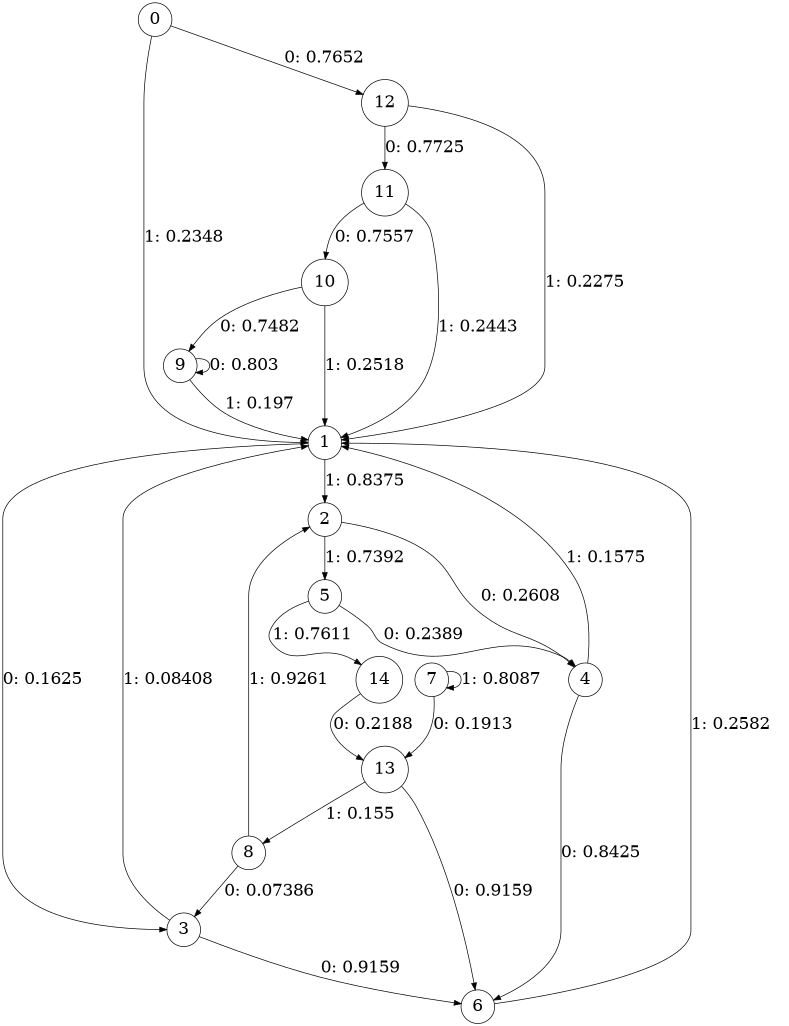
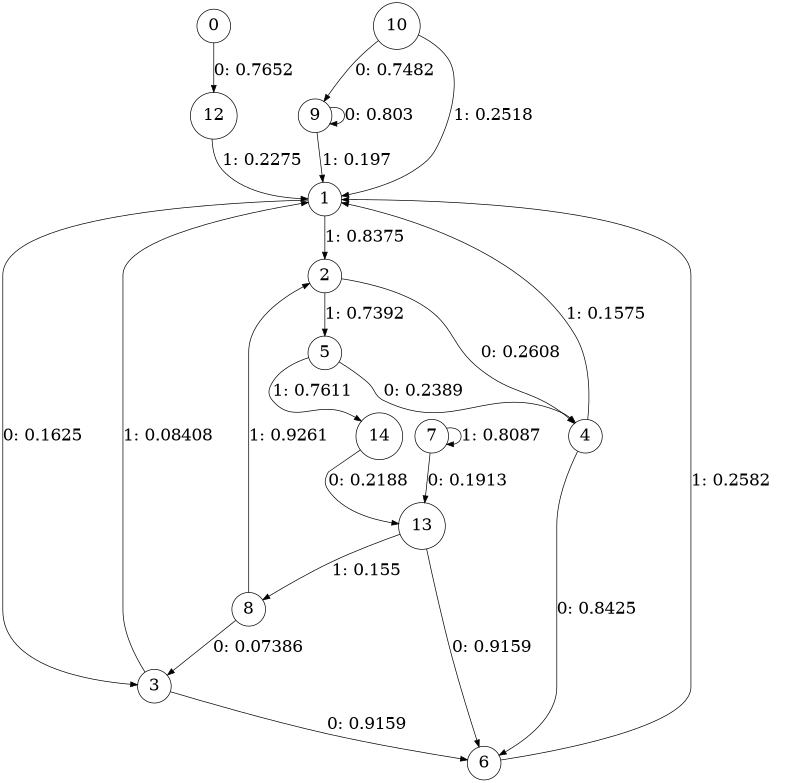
  digraph {
    node [fontsize=24 shape=circle]
    edge [fontsize=24]
    0
    12
    1
-   11
    3
    2
    10
    6
    4
    5
    14
    13
    8
    7
    9
    0 -> 12 [label="0: 0.7652   "]
-   0 -> 1 [label="1: 0.2348   "]
    12 -> 1 [label="1: 0.2275   "]
-   12 -> 11 [label="0: 0.7725   "]
    1 -> 3 [label="0: 0.1625   "]
    1 -> 2 [label="1: 0.8375   "]
-   11 -> 1 [label="1: 0.2443   "]
-   11 -> 10 [label="0: 0.7557   "]
    3 -> 1 [label="1: 0.08408  "]
    3 -> 6 [label="0: 0.9159   "]
    2 -> 4 [label="0: 0.2608   "]
    2 -> 5 [label="1: 0.7392   "]
    10 -> 1 [label="1: 0.2518   "]
    10 -> 9 [label="0: 0.7482   "]
    6 -> 1 [label="1: 0.2582   "]
    4 -> 1 [label="1: 0.1575   "]
    4 -> 6 [label="0: 0.8425   "]
    5 -> 4 [label="0: 0.2389   "]
    5 -> 14 [label="1: 0.7611   "]
    14 -> 13 [label="0: 0.2188   "]
    13 -> 6 [label="0: 0.9159   "]
    13 -> 8 [label="1: 0.155    "]
    8 -> 3 [label="0: 0.07386  "]
    8 -> 2 [label="1: 0.9261   "]
    7 -> 13 [label="0: 0.1913   "]
    7 -> 7 [label="1: 0.8087   "]
    9 -> 1 [label="1: 0.197    "]
    9 -> 9 [label="0: 0.803    "]
  }
